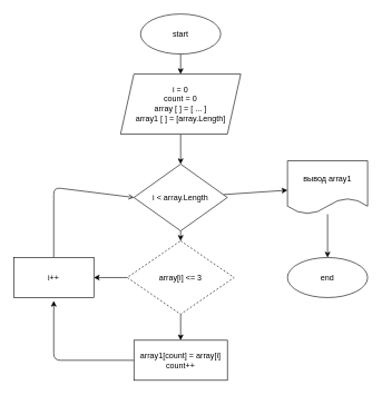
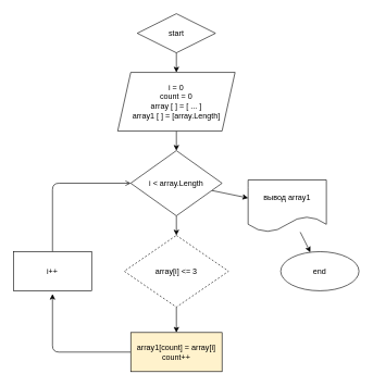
  <mxCell id="0" />
  <mxCell id="1" parent="0" />
  <mxCell id="2" value="" style="edgeStyle=none;html=1;" edge="1" parent="1" source="3" target="5"><mxGeometry relative="1" as="geometry" /></mxCell>
- <mxCell id="3" value="start" style="ellipse;whiteSpace=wrap;html=1;" vertex="1" parent="1"><mxGeometry x="210" width="120" height="60" as="geometry" y="20" /></mxCell>
+ <mxCell id="3" value="start" style="rhombus;whiteSpace=wrap;html=1;" vertex="1" parent="1"><mxGeometry x="210" width="120" height="60" as="geometry" y="20" /></mxCell>
  <mxCell id="4" value="" style="edgeStyle=none;html=1;" edge="1" parent="1" source="5" target="8"><mxGeometry relative="1" as="geometry" /></mxCell>
  <mxCell id="5" value="i = 0&lt;br&gt;count = 0&lt;br&gt;array [ ] = [ ... ]&lt;br&gt;array1 [ ] = [array.Length]" style="shape=parallelogram;perimeter=parallelogramPerimeter;whiteSpace=wrap;html=1;fixedSize=1;" vertex="1" parent="1"><mxGeometry x="180" y="110" width="180" height="90" as="geometry" /></mxCell>
  <mxCell id="6" value="" style="edgeStyle=none;html=1;" edge="1" parent="1" source="8" target="11"><mxGeometry relative="1" as="geometry" /></mxCell>
  <mxCell id="7" value="" style="edgeStyle=none;html=1;" edge="1" parent="1" source="8" target="17"><mxGeometry relative="1" as="geometry" /></mxCell>
- <mxCell id="8" value="i &amp;lt; array.Length" style="rhombus;whiteSpace=wrap;html=1;" vertex="1" parent="1"><mxGeometry x="200" y="245" width="140" height="100" as="geometry" /></mxCell>
+ <mxCell id="8" value="i &amp;lt; array.Length" style="rhombus;whiteSpace=wrap;html=1;" vertex="1" parent="1"><mxGeometry x="200" y="230" width="140" height="100" as="geometry" /></mxCell>
  <mxCell id="9" value="" style="edgeStyle=none;html=1;" edge="1" parent="1" source="11" target="13"><mxGeometry relative="1" as="geometry" /></mxCell>
- <mxCell id="10" value="" style="edgeStyle=none;html=1;" edge="1" parent="1" source="11" target="15"><mxGeometry relative="1" as="geometry" /></mxCell>
  <mxCell id="11" value="array[i] &amp;lt;= 3" style="rhombus;whiteSpace=wrap;html=1;dashed=1;" vertex="1" parent="1"><mxGeometry x="190" y="360" width="160" height="110" as="geometry" /></mxCell>
  <mxCell id="12" style="edgeStyle=none;html=1;" edge="1" parent="1" source="13"><mxGeometry relative="1" as="geometry"><mxPoint x="80" y="450" as="targetPoint" /><Array as="points"><mxPoint x="80" y="539" /></Array></mxGeometry></mxCell>
- <mxCell id="13" value="array1[count] = array[i]&lt;br&gt;count++" style="whiteSpace=wrap;html=1;" vertex="1" parent="1"><mxGeometry x="200" y="509" width="140" height="60" as="geometry" /></mxCell>
+ <mxCell id="13" value="array1[count] = array[i]&lt;br&gt;count++" style="whiteSpace=wrap;html=1;fillColor=#fff2cc;" vertex="1" parent="1"><mxGeometry x="200" y="509" width="140" height="60" as="geometry" /></mxCell>
  <mxCell id="14" style="edgeStyle=none;html=1;entryX=0;entryY=0.5;entryDx=0;entryDy=0;endArrow=open;" edge="1" parent="1" source="15" target="8"><mxGeometry relative="1" as="geometry"><Array as="points"><mxPoint x="80" y="280" /></Array></mxGeometry></mxCell>
  <mxCell id="15" value="i++" style="whiteSpace=wrap;html=1;" vertex="1" parent="1"><mxGeometry x="20" y="385" width="120" height="60" as="geometry" /></mxCell>
  <mxCell id="16" value="" style="edgeStyle=none;html=1;" edge="1" parent="1" source="17" target="18"><mxGeometry relative="1" as="geometry" /></mxCell>
- <mxCell id="17" value="вывод array1" style="shape=document;whiteSpace=wrap;html=1;boundedLbl=1;" vertex="1" parent="1"><mxGeometry x="430" y="240" width="120" height="80" as="geometry" /></mxCell>
+ <mxCell id="17" value="вывод array1" style="shape=document;whiteSpace=wrap;html=1;boundedLbl=1;" vertex="1" parent="1"><mxGeometry x="380" y="275" width="120" height="80" as="geometry" /></mxCell>
  <mxCell id="18" value="end" style="ellipse;whiteSpace=wrap;html=1;" vertex="1" parent="1"><mxGeometry x="430" y="385" width="120" height="60" as="geometry" /></mxCell>
